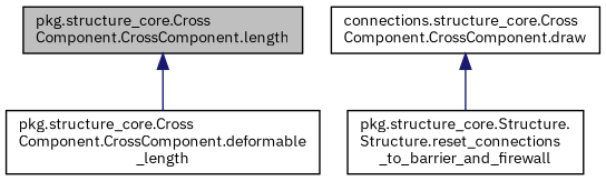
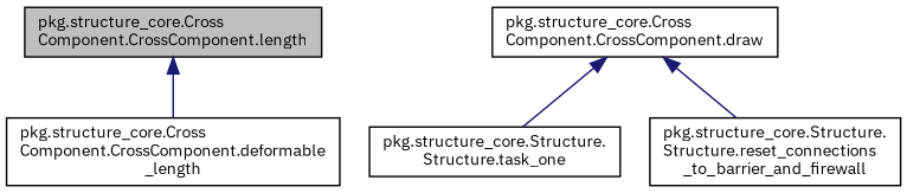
  digraph {
    fontname="IBM Plex Sans"
    rankdir=TB
    node [color=black fillcolor=white fontname="IBM Plex Sans" fontsize=10 shape=record style=filled]
    edge [color=midnightblue dir=back fontname="IBM Plex Sans" fontsize=10 labelfontname=Helvetica labelfontsize=10 style=solid]
    n1 [fillcolor=grey75 fontcolor=black height=0.2 label="pkg.structure_core.Cross\lComponent.CrossComponent.length" width=0.4]
    n2 [height=0.2 label="pkg.structure_core.Cross\lComponent.CrossComponent.deformable\l_length" width=0.4]
-   n3 [height=0.2 label="connections.structure_core.Cross\lComponent.CrossComponent.draw" width=0.4]
+   n3 [height=0.2 label="pkg.structure_core.Cross\lComponent.CrossComponent.draw" width=0.4]
+   n4 [height=0.2 label="pkg.structure_core.Structure.\lStructure.task_one" width=0.4]
    n5 [height=0.2 label="pkg.structure_core.Structure.\lStructure.reset_connections\l_to_barrier_and_firewall" width=0.4]
    n1 -> n2
+   n3 -> n4
    n3 -> n5
  }
